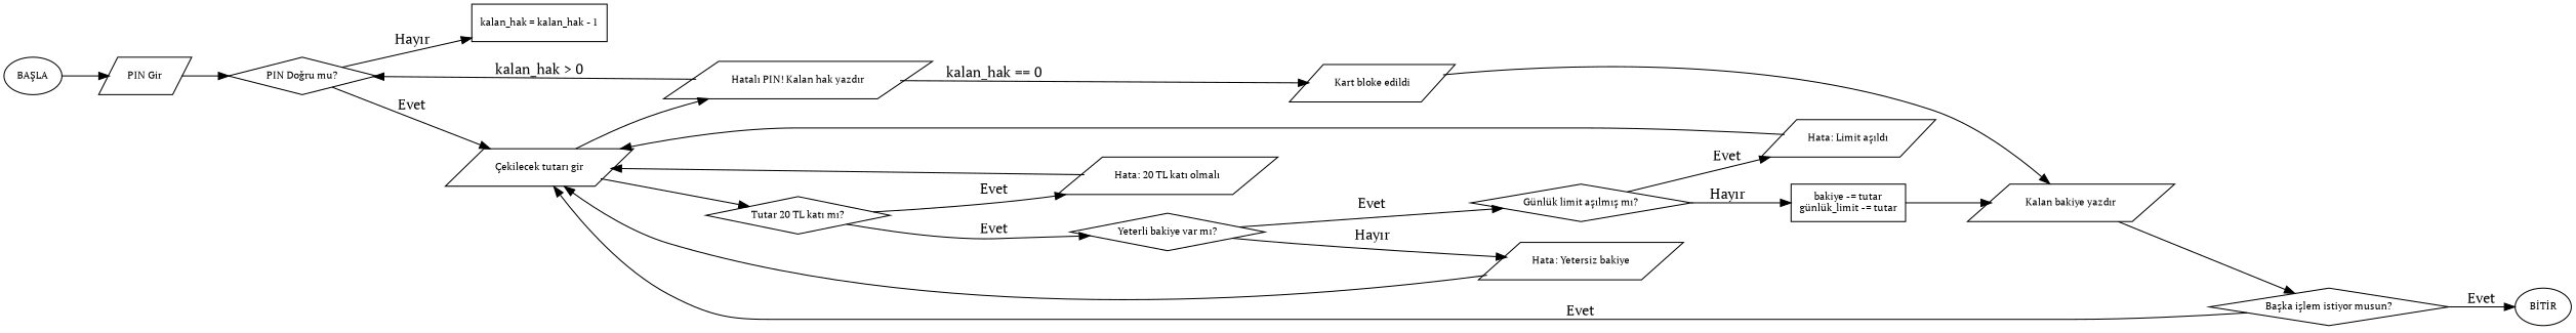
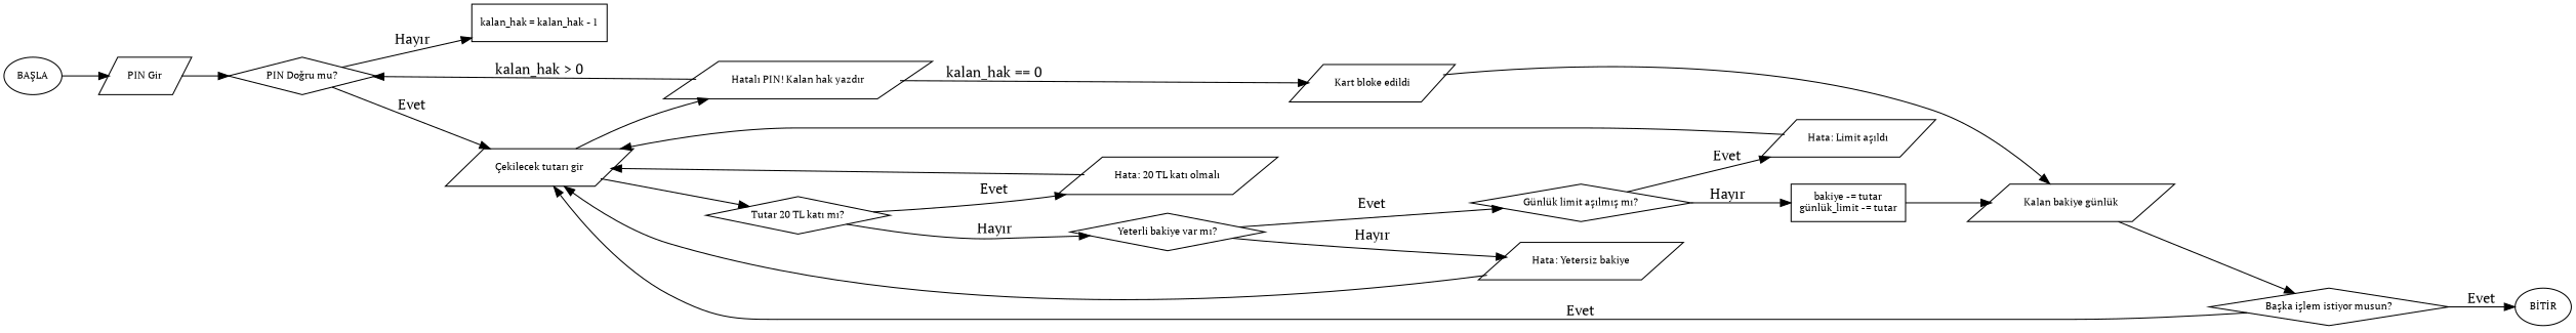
  digraph {
    fontname="PT Serif"
    rankdir=LR
    node [fontname="PT Serif" fontsize=10 shape=parallelogram]
    edge [fontname="PT Serif"]
    n1 [label="BAŞLA" shape=oval]
    n2 [label="PIN Gir"]
    n3 [label="PIN Doğru mu?" shape=diamond]
    n4 [label="kalan_hak = kalan_hak - 1" shape=box]
    n5 [label="Çekilecek tutarı gir"]
    n6 [label="Hatalı PIN! Kalan hak yazdır"]
    n7 [label="Tutar 20 TL katı mı?" shape=diamond]
    n8 [label="Kart bloke edildi"]
-   n9 [label="Kalan bakiye yazdır"]
+   n9 [label="Kalan bakiye günlük"]
    n10 [label="BİTİR" shape=oval]
    n11 [label="Hata: 20 TL katı olmalı"]
    n12 [label="Yeterli bakiye var mı?" shape=diamond]
    n13 [label="Hata: Yetersiz bakiye"]
    n14 [label="Günlük limit aşılmış mı?" shape=diamond]
    n15 [label="Hata: Limit aşıldı"]
    n16 [label="bakiye -= tutar\ngünlük_limit -= tutar" shape=box]
    n17 [label="Başka işlem istiyor musun?" shape=diamond]
    n1 -> n2
    n2 -> n3
    n3 -> n4 [label="Hayır"]
    n3 -> n5 [label=Evet]
    n5 -> n6
    n5 -> n7
    n6 -> n3 [label="kalan_hak > 0"]
    n6 -> n8 [label="kalan_hak == 0"]
    n7 -> n11 [label=Evet]
-   n7 -> n12 [label=Evet]
+   n7 -> n12 [label="Hayır"]
    n8 -> n9
    n9 -> n17
    n11 -> n5
    n12 -> n13 [label="Hayır"]
    n12 -> n14 [label=Evet]
    n13 -> n5
    n14 -> n15 [label=Evet]
    n14 -> n16 [label="Hayır"]
    n15 -> n5
    n16 -> n9
    n17 -> n5 [label=Evet]
    n17 -> n10 [label=Evet]
  }
